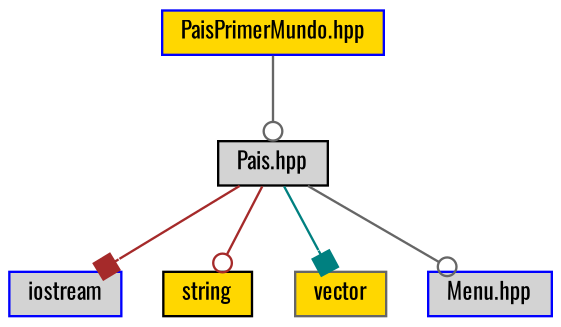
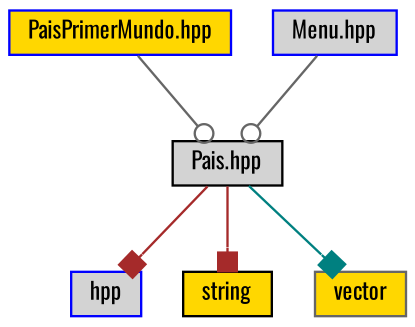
  digraph {
    fontname=Oswald
    node [color=blue fillcolor=gold fontname=Oswald fontsize=10 shape=record style=filled]
    edge [arrowhead=odot color=gray40 fontname=Oswald fontsize=10 labelfontname=Helvetica labelfontsize=10 style=solid]
    n1 [fontcolor=black height=0.2 label="PaisPrimerMundo.hpp" width=0.4]
    n2 [color=black fillcolor=lightgrey height=0.2 label="Pais.hpp" width=0.4]
-   n3 [fillcolor=lightgrey height=0.2 label=iostream width=0.4]
+   n3 [fillcolor=lightgrey height=0.2 label=hpp width=0.4]
    n4 [color=black height=0.2 label=string width=0.4]
    n5 [color=gray40 height=0.2 label=vector width=0.4]
    n6 [fillcolor=lightgrey height=0.2 label="Menu.hpp" width=0.4]
    n1 -> n2
    n2 -> n3 [arrowhead=box color=brown]
-   n2 -> n4 [color=brown]
+   n2 -> n4 [arrowhead=box color=brown]
    n2 -> n5 [arrowhead=box color=teal]
-   n2 -> n6
+   n6 -> n2
  }
